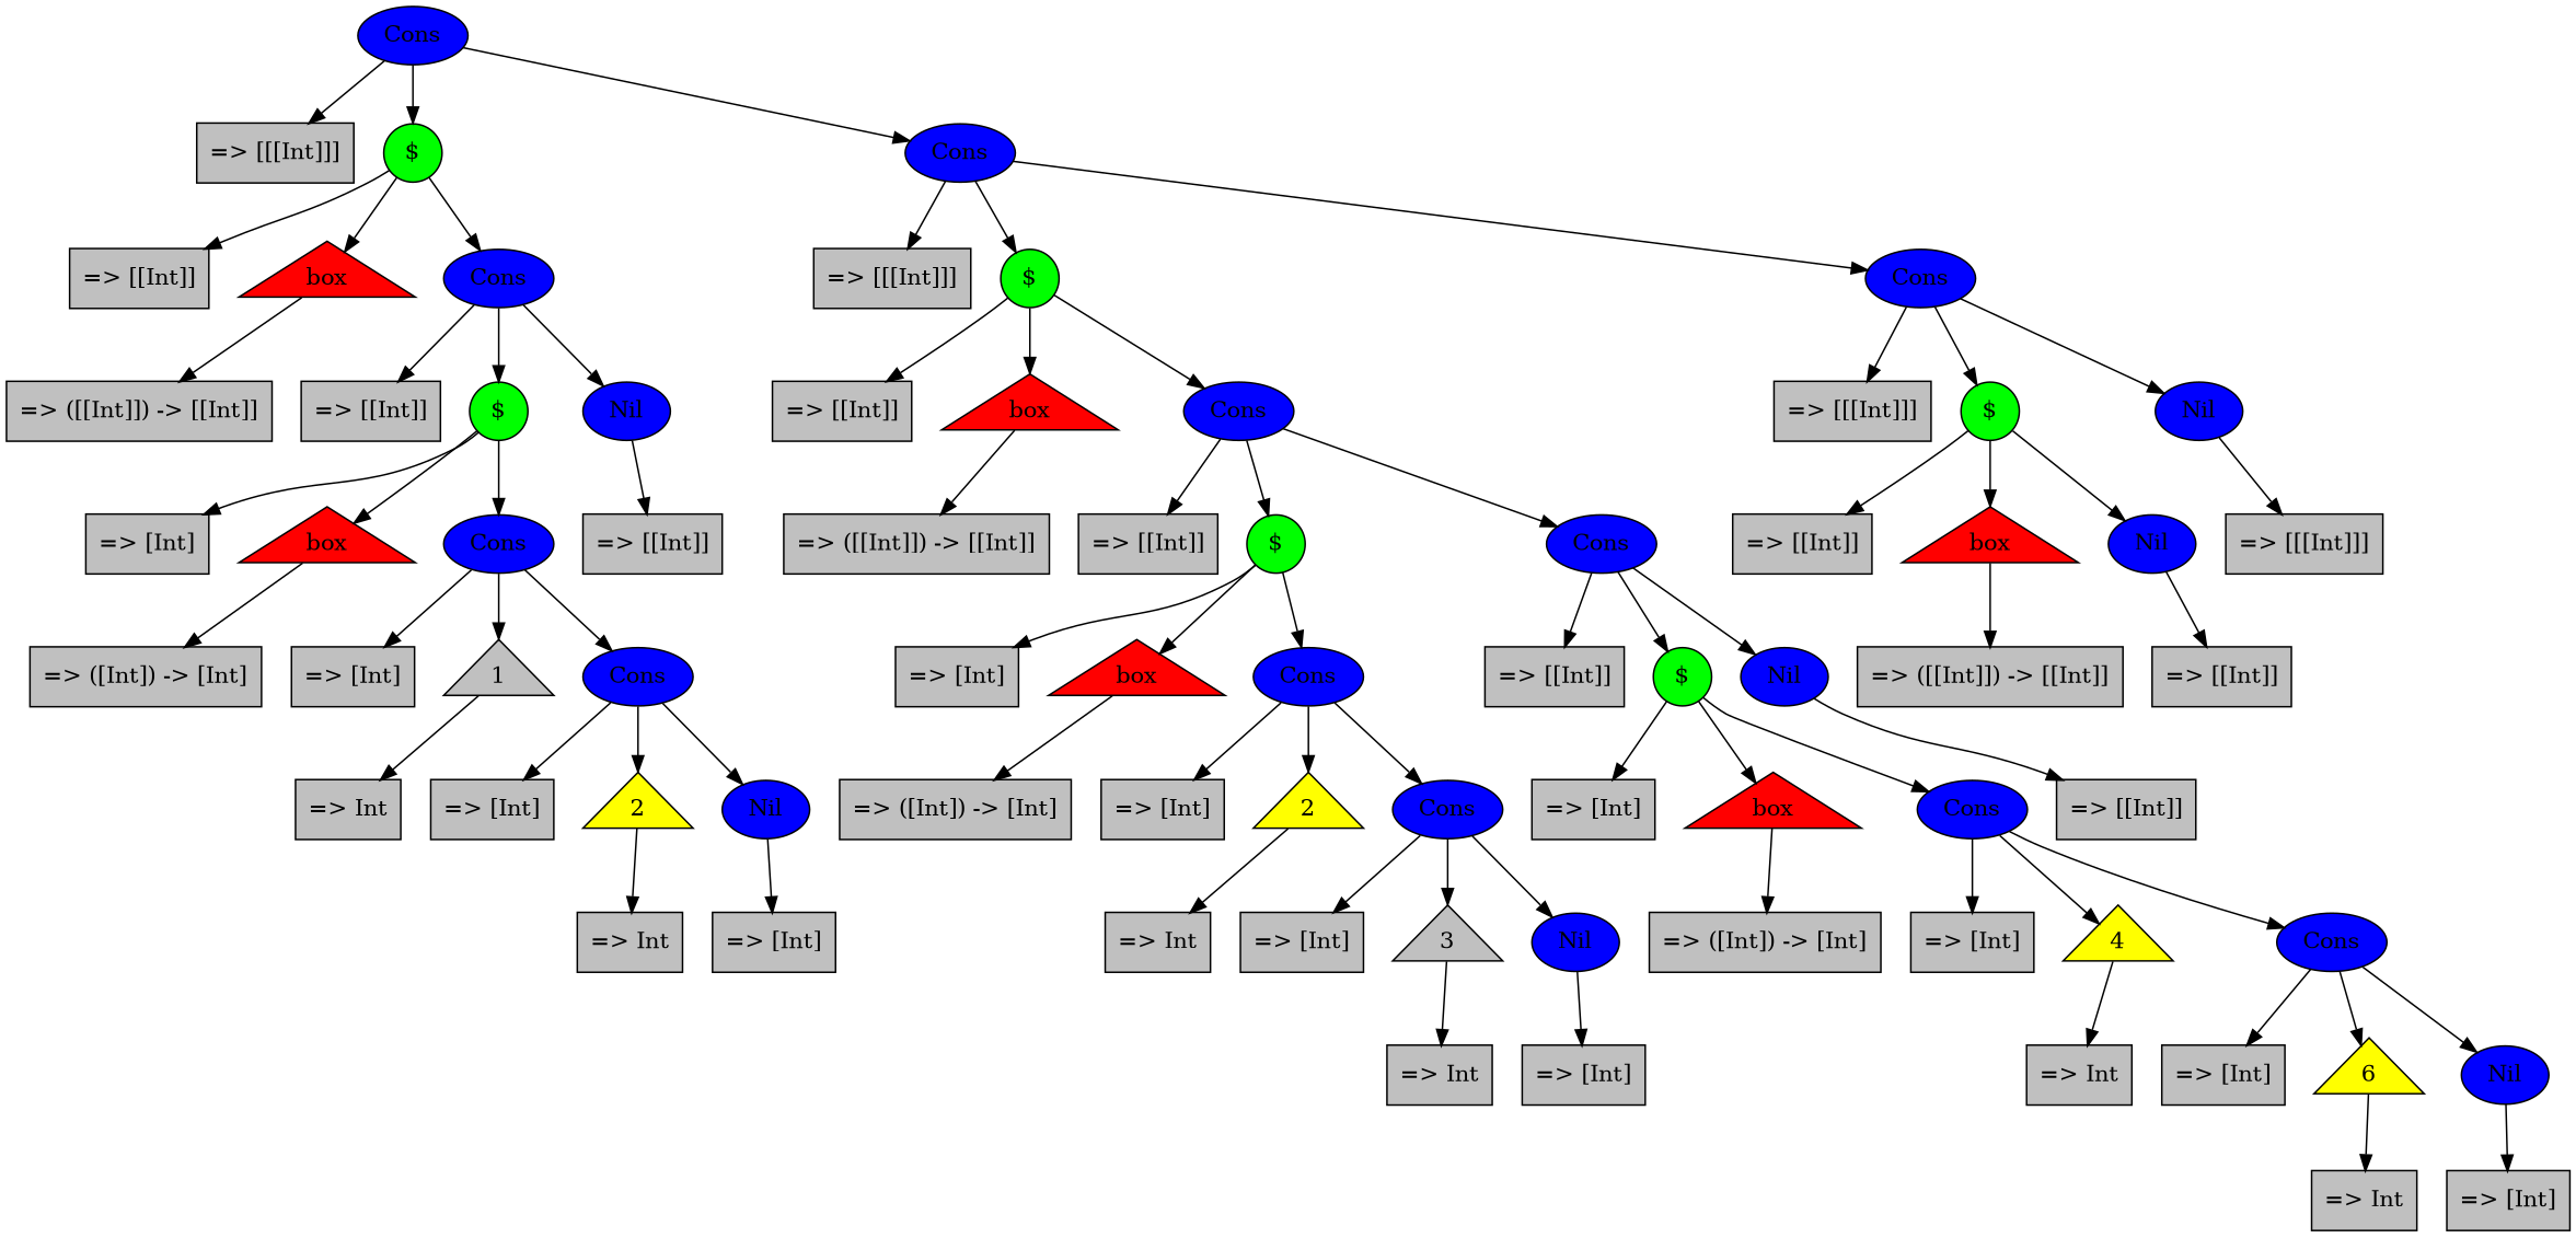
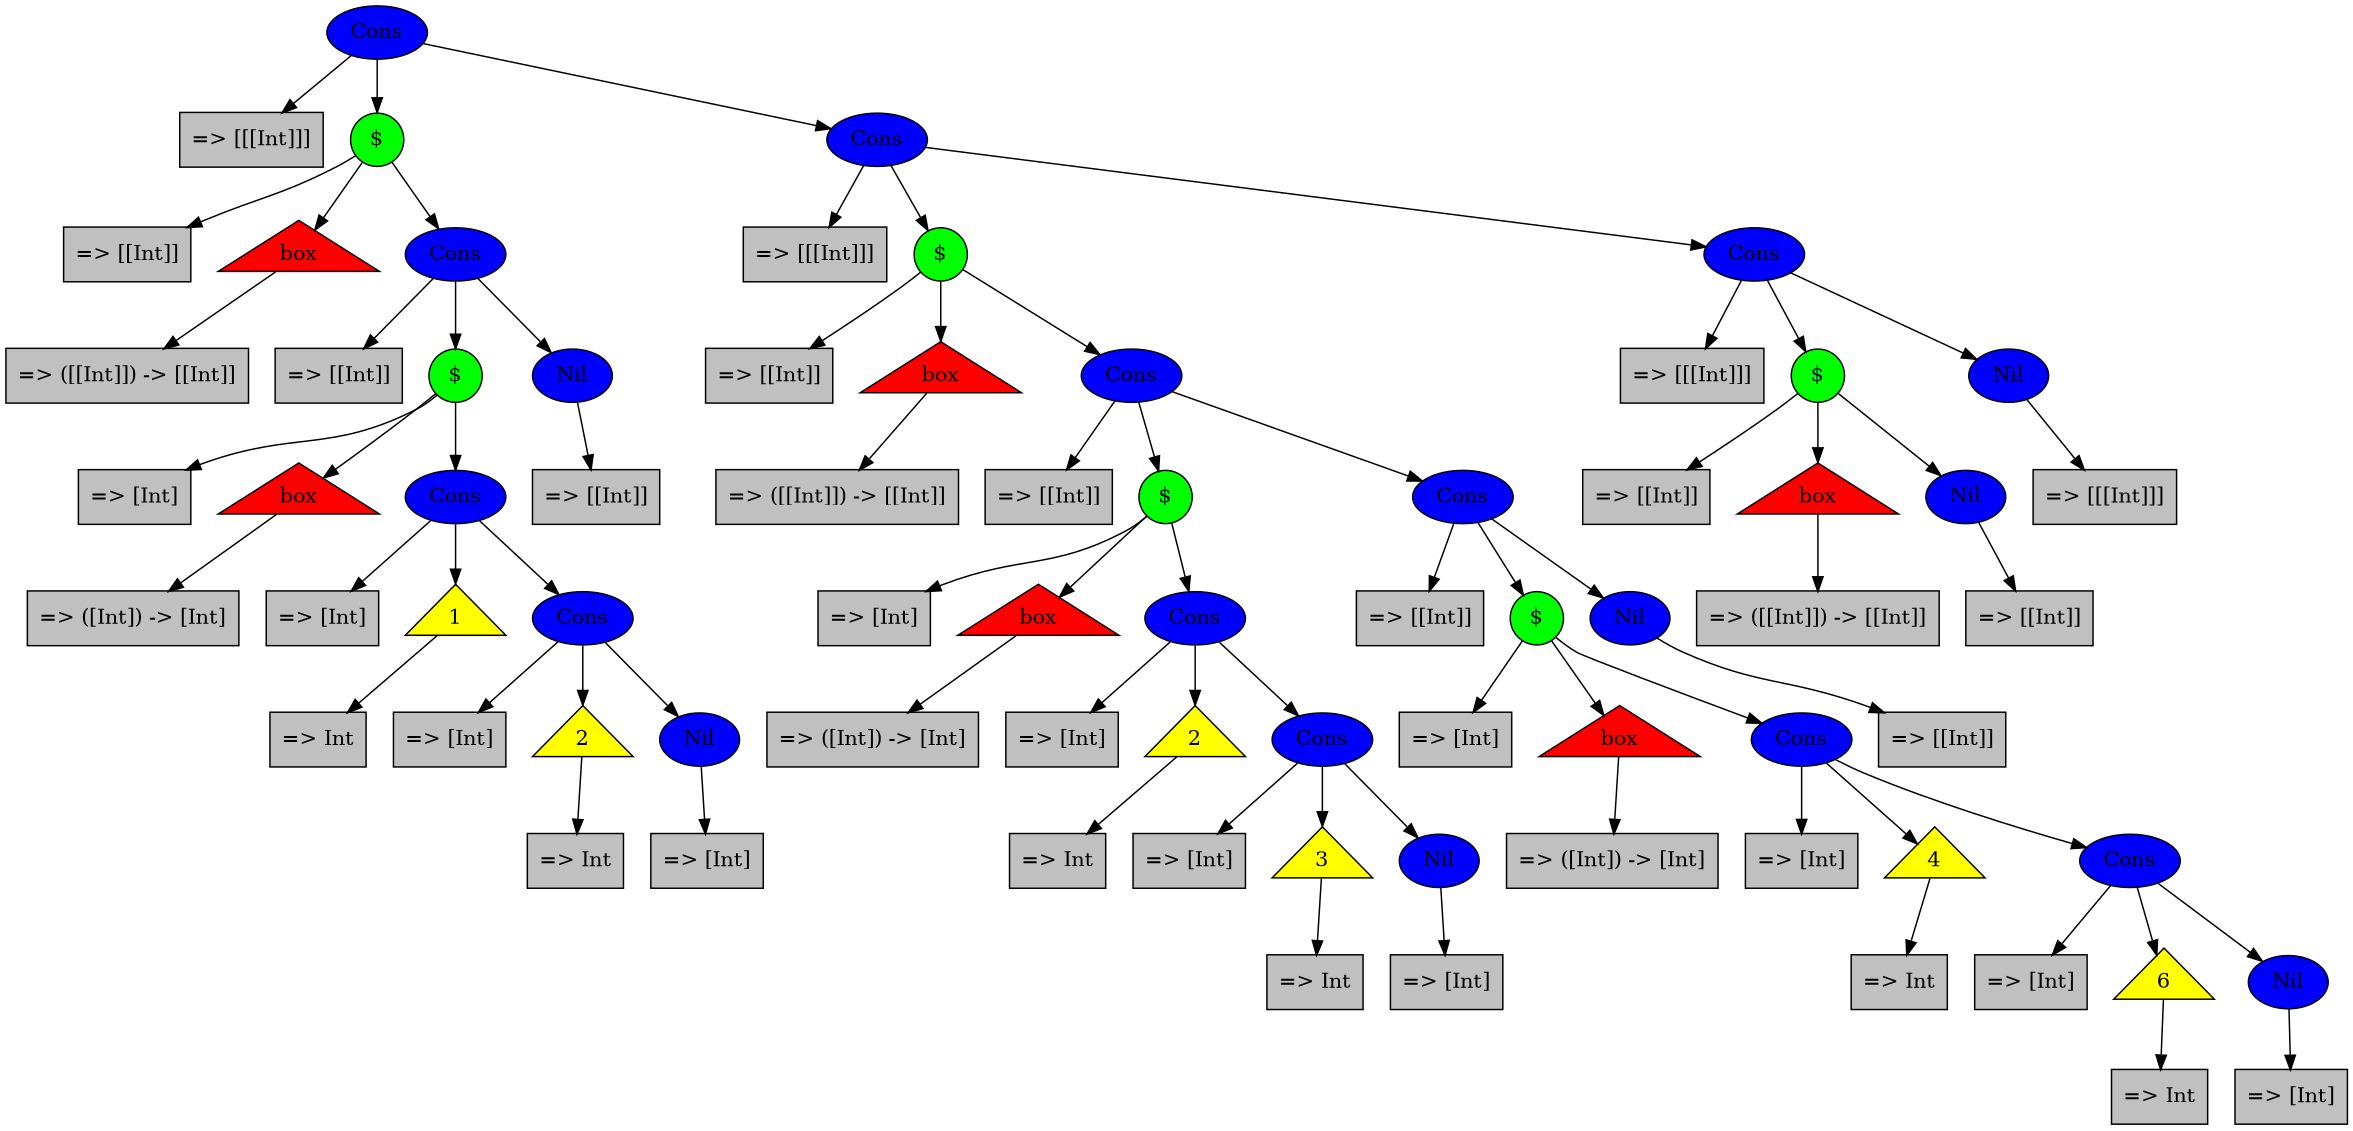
  digraph {
    ordering=out
    node [fillcolor=gray shape=record style=filled]
    n1 [fillcolor=blue label=Cons shape=ellipse]
    n2 [label=" =\> [[[Int]]]"]
    n3 [fillcolor=green label="$" shape=circle]
    n4 [fillcolor=blue label=Cons shape=ellipse]
    n5 [label=" =\> [[Int]]"]
    n6 [fillcolor=red label=box shape=triangle]
    n7 [fillcolor=blue label=Cons shape=ellipse]
    n8 [label=" =\> [[[Int]]]"]
    n9 [fillcolor=green label="$" shape=circle]
    n10 [fillcolor=blue label=Cons shape=ellipse]
    n11 [label=" =\> ([[Int]]) -\> [[Int]]"]
    n12 [label=" =\> [[Int]]"]
    n13 [fillcolor=green label="$" shape=circle]
    n14 [fillcolor=blue label=Nil shape=ellipse]
    n15 [label=" =\> [Int]"]
    n16 [fillcolor=red label=box shape=triangle]
    n17 [fillcolor=blue label=Cons shape=ellipse]
    n18 [label=" =\> [[Int]]"]
    n19 [label=" =\> ([Int]) -\> [Int]"]
    n20 [label=" =\> [Int]"]
-   n21 [label=1 shape=triangle]
+   n21 [fillcolor=yellow label=1 shape=triangle]
    n22 [fillcolor=blue label=Cons shape=ellipse]
    n23 [label=" =\> Int"]
    n24 [label=" =\> [Int]"]
    n25 [fillcolor=yellow label=2 shape=triangle]
    n26 [fillcolor=blue label=Nil shape=ellipse]
    n27 [label=" =\> Int"]
    n28 [label=" =\> [Int]"]
    n29 [label=" =\> [[Int]]"]
    n30 [fillcolor=red label=box shape=triangle]
    n31 [fillcolor=blue label=Cons shape=ellipse]
    n32 [label=" =\> [[[Int]]]"]
    n33 [fillcolor=green label="$" shape=circle]
    n34 [fillcolor=blue label=Nil shape=ellipse]
    n35 [label=" =\> ([[Int]]) -\> [[Int]]"]
    n36 [label=" =\> [[Int]]"]
    n37 [fillcolor=green label="$" shape=circle]
    n38 [fillcolor=blue label=Cons shape=ellipse]
    n39 [label=" =\> [Int]"]
    n40 [fillcolor=red label=box shape=triangle]
    n41 [fillcolor=blue label=Cons shape=ellipse]
    n42 [label=" =\> [[Int]]"]
    n43 [fillcolor=green label="$" shape=circle]
    n44 [fillcolor=blue label=Nil shape=ellipse]
    n45 [label=" =\> ([Int]) -\> [Int]"]
    n46 [label=" =\> [Int]"]
    n47 [fillcolor=yellow label=2 shape=triangle]
    n48 [fillcolor=blue label=Cons shape=ellipse]
    n49 [label=" =\> Int"]
    n50 [label=" =\> [Int]"]
-   n51 [label=3 shape=triangle]
+   n51 [fillcolor=yellow label=3 shape=triangle]
    n52 [fillcolor=blue label=Nil shape=ellipse]
    n53 [label=" =\> Int"]
    n54 [label=" =\> [Int]"]
    n55 [label=" =\> [Int]"]
    n56 [fillcolor=red label=box shape=triangle]
    n57 [fillcolor=blue label=Cons shape=ellipse]
    n58 [label=" =\> [[Int]]"]
    n59 [label=" =\> ([Int]) -\> [Int]"]
    n60 [label=" =\> [Int]"]
    n61 [fillcolor=yellow label=4 shape=triangle]
    n62 [fillcolor=blue label=Cons shape=ellipse]
    n63 [label=" =\> Int"]
    n64 [label=" =\> [Int]"]
    n65 [fillcolor=yellow label=6 shape=triangle]
    n66 [fillcolor=blue label=Nil shape=ellipse]
    n67 [label=" =\> Int"]
    n68 [label=" =\> [Int]"]
    n69 [label=" =\> [[Int]]"]
    n70 [fillcolor=red label=box shape=triangle]
    n71 [fillcolor=blue label=Nil shape=ellipse]
    n72 [label=" =\> [[[Int]]]"]
    n73 [label=" =\> ([[Int]]) -\> [[Int]]"]
    n74 [label=" =\> [[Int]]"]
    n1 -> n2
    n1 -> n3
    n1 -> n4
    n3 -> n5
    n3 -> n6
    n3 -> n7
    n4 -> n8
    n4 -> n9
    n4 -> n10
    n6 -> n11
    n7 -> n12
    n7 -> n13
    n7 -> n14
    n9 -> n29
    n9 -> n30
    n9 -> n31
    n10 -> n32
    n10 -> n33
    n10 -> n34
    n13 -> n15
    n13 -> n16
    n13 -> n17
    n14 -> n18
    n16 -> n19
    n17 -> n20
    n17 -> n21
    n17 -> n22
    n21 -> n23
    n22 -> n24
    n22 -> n25
    n22 -> n26
    n25 -> n27
    n26 -> n28
    n30 -> n35
    n31 -> n36
    n31 -> n37
    n31 -> n38
    n33 -> n69
    n33 -> n70
    n33 -> n71
    n34 -> n72
    n37 -> n39
    n37 -> n40
    n37 -> n41
    n38 -> n42
    n38 -> n43
    n38 -> n44
    n40 -> n45
    n41 -> n46
    n41 -> n47
    n41 -> n48
    n43 -> n55
    n43 -> n56
    n43 -> n57
    n44 -> n58
    n47 -> n49
    n48 -> n50
    n48 -> n51
    n48 -> n52
    n51 -> n53
    n52 -> n54
    n56 -> n59
    n57 -> n60
    n57 -> n61
    n57 -> n62
    n61 -> n63
    n62 -> n64
    n62 -> n65
    n62 -> n66
    n65 -> n67
    n66 -> n68
    n70 -> n73
    n71 -> n74
  }
